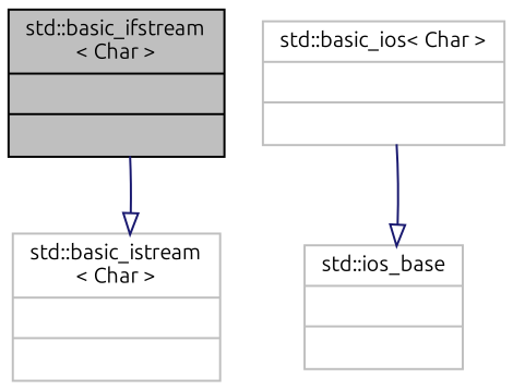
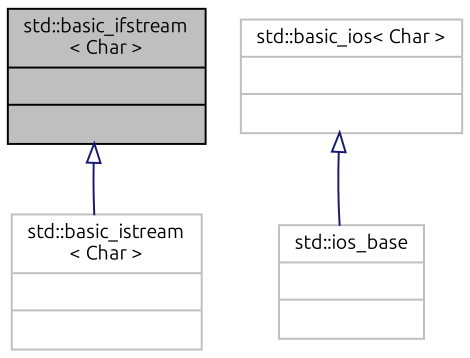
  digraph {
    fontname=Ubuntu
    node [color=grey75 fillcolor=white fontname=Ubuntu fontsize=10 shape=record style=filled]
    edge [arrowtail=onormal color=midnightblue dir=back fontname=Ubuntu fontsize=10 labelfontname=Helvetica labelfontsize=10 style=solid]
    n1 [color=black fillcolor=grey75 fontcolor=black height=0.2 label="{std::basic_ifstream\l\< Char \>\n||}" width=0.4]
    n2 [height=0.2 label="{std::basic_istream\l\< Char \>\n||}" width=0.4]
    n3 [height=0.2 label="{std::basic_ios\< Char \>\n||}" width=0.4]
    n4 [height=0.2 label="{std::ios_base\n||}" width=0.4]
-   n2 -> n1
-   n4 -> n3
+   n1 -> n2
+   n3 -> n4
  }
